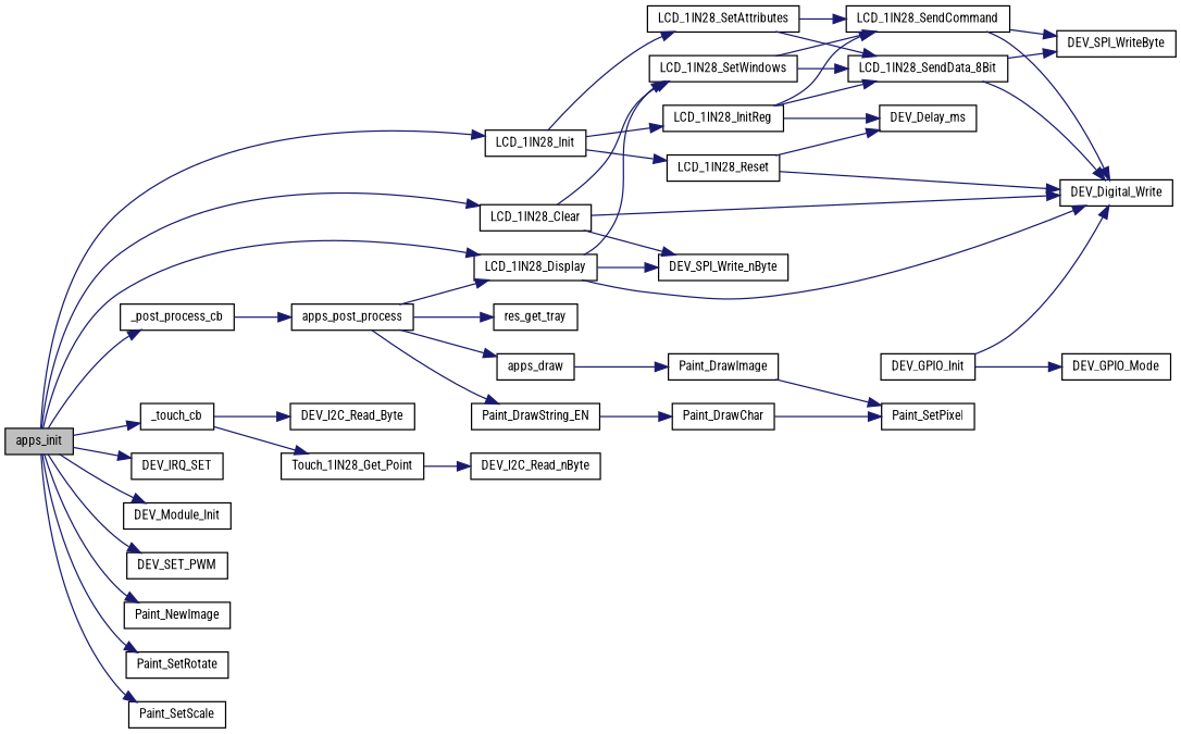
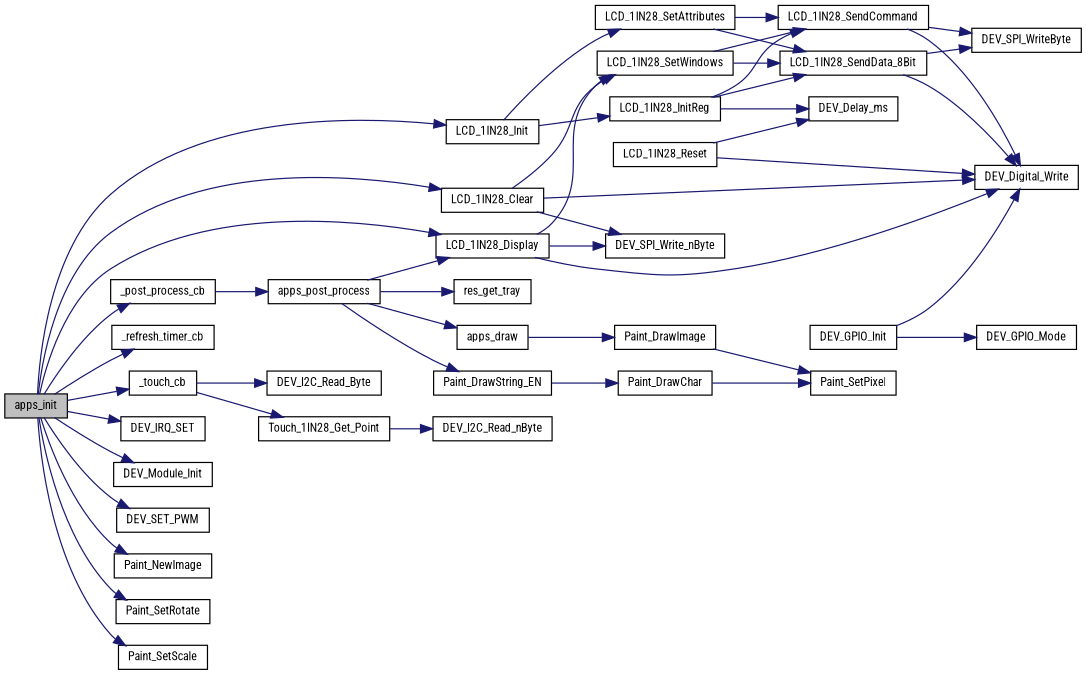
  digraph {
    fontname="Roboto Condensed"
    rankdir=LR
    node [color=black fontname="Roboto Condensed" fontsize=10 shape=record]
    edge [color=midnightblue fontname="Roboto Condensed" fontsize=10 labelfontname=Helvetica labelfontsize=10 style=solid]
    n1 [fillcolor=grey75 fontcolor=black height=0.2 label=apps_init style=filled width=0.4]
    n2 [height=0.2 label=_post_process_cb width=0.4]
    n3 [height=0.2 label=LCD_1IN28_Display width=0.4]
+   n4 [height=0.2 label=_refresh_timer_cb width=0.4]
    n5 [height=0.2 label=_touch_cb width=0.4]
    n6 [height=0.2 label=DEV_IRQ_SET width=0.4]
    n7 [height=0.2 label=DEV_Module_Init width=0.4]
    n8 [height=0.2 label=DEV_SET_PWM width=0.4]
    n9 [height=0.2 label=LCD_1IN28_Clear width=0.4]
    n10 [height=0.2 label=LCD_1IN28_Init width=0.4]
    n11 [height=0.2 label=Paint_NewImage width=0.4]
    n12 [height=0.2 label=Paint_SetRotate width=0.4]
    n13 [height=0.2 label=Paint_SetScale width=0.4]
    n14 [height=0.2 label=apps_post_process width=0.4]
    n15 [height=0.2 label=DEV_Digital_Write width=0.4]
    n16 [height=0.2 label=DEV_SPI_Write_nByte width=0.4]
    n17 [height=0.2 label=LCD_1IN28_SetWindows width=0.4]
    n18 [height=0.2 label=DEV_I2C_Read_Byte width=0.4]
    n19 [height=0.2 label=Touch_1IN28_Get_Point width=0.4]
    n20 [height=0.2 label=LCD_1IN28_InitReg width=0.4]
    n21 [height=0.2 label=LCD_1IN28_Reset width=0.4]
    n22 [height=0.2 label=LCD_1IN28_SetAttributes width=0.4]
    n23 [height=0.2 label=apps_draw width=0.4]
    n24 [height=0.2 label=Paint_DrawString_EN width=0.4]
    n25 [height=0.2 label=res_get_tray width=0.4]
    n26 [height=0.2 label=Paint_DrawImage width=0.4]
    n27 [height=0.2 label=Paint_DrawChar width=0.4]
    n28 [height=0.2 label=Paint_SetPixel width=0.4]
    n29 [height=0.2 label=LCD_1IN28_SendCommand width=0.4]
    n30 [height=0.2 label=LCD_1IN28_SendData_8Bit width=0.4]
    n31 [height=0.2 label=DEV_SPI_WriteByte width=0.4]
    n32 [height=0.2 label=DEV_I2C_Read_nByte width=0.4]
    n33 [height=0.2 label=DEV_GPIO_Init width=0.4]
    n34 [height=0.2 label=DEV_GPIO_Mode width=0.4]
    n35 [height=0.2 label=DEV_Delay_ms width=0.4]
    n1 -> n2
    n1 -> n3
+   n1 -> n4
    n1 -> n5
    n1 -> n6
    n1 -> n7
    n1 -> n8
    n1 -> n9
    n1 -> n10
    n1 -> n11
    n1 -> n12
    n1 -> n13
    n2 -> n14
    n3 -> n15
    n3 -> n16
    n3 -> n17
    n5 -> n18
    n5 -> n19
    n9 -> n15
    n9 -> n16
    n9 -> n17
    n10 -> n20
-   n10 -> n21
    n10 -> n22
    n14 -> n3
    n14 -> n23
    n14 -> n24
    n14 -> n25
    n17 -> n29
    n17 -> n30
    n19 -> n32
    n20 -> n29
    n20 -> n30
    n20 -> n35
    n21 -> n15
    n21 -> n35
    n22 -> n29
    n22 -> n30
    n23 -> n26
    n24 -> n27
    n26 -> n28
    n27 -> n28
    n29 -> n15
    n29 -> n31
    n30 -> n15
    n30 -> n31
    n33 -> n15
    n33 -> n34
  }
